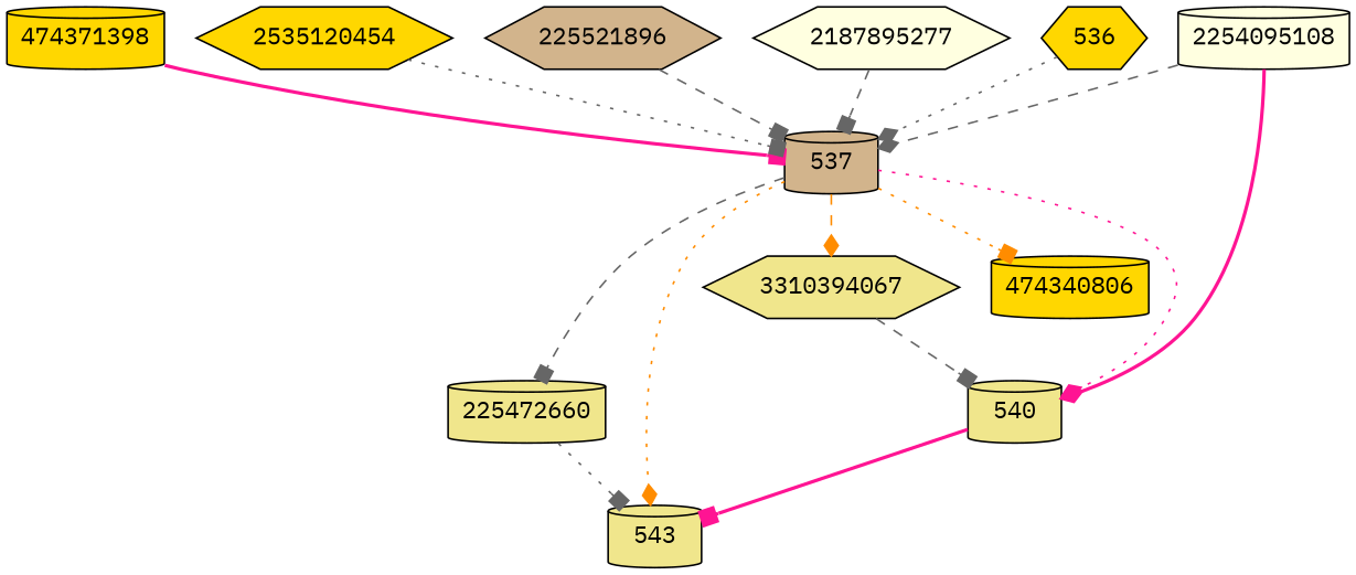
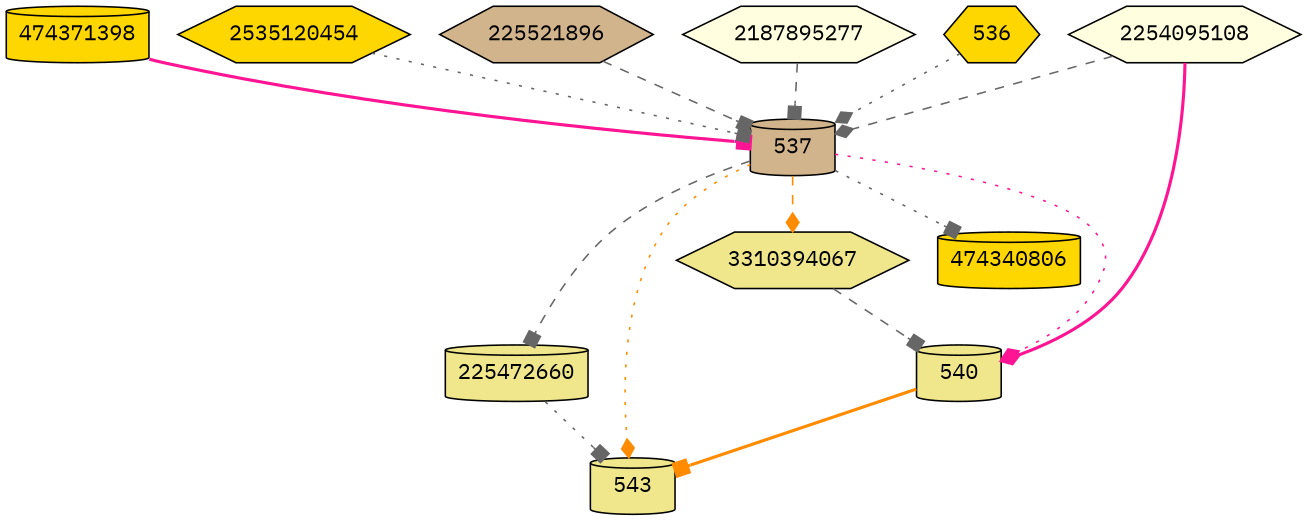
  strict digraph {
    fontname="IBM Plex Mono"
    node [fillcolor=khaki fontname="IBM Plex Mono" shape=hexagon style=filled]
    edge [arrowhead=box color=gray40 fontname="IBM Plex Mono" style=dashed]
-   2254095108 [fillcolor=lightyellow shape=cylinder]
+   2254095108 [fillcolor=lightyellow]
    537 [fillcolor=tan shape=cylinder]
    540 [shape=cylinder]
    3310394067
    225472660 [shape=cylinder]
    543 [shape=cylinder]
    n7 [fillcolor=gold label=474340806 shape=cylinder]
    474371398 [fillcolor=gold shape=cylinder]
    2535120454 [fillcolor=gold]
    225521896 [fillcolor=tan]
    2187895277 [fillcolor=lightyellow]
    n12 [fillcolor=gold label=536]
    2254095108 -> 537 [arrowhead=diamond]
    2254095108 -> 540 [arrowhead=diamond color=deeppink style=bold]
    537 -> 540 [arrowhead=diamond color=deeppink style=dotted]
    537 -> 3310394067 [arrowhead=diamond color=darkorange]
    537 -> 225472660
    537 -> 543 [arrowhead=diamond color=darkorange style=dotted]
-   537 -> n7 [color=darkorange style=dotted]
-   540 -> 543 [color=deeppink style=bold]
+   537 -> n7 [style=dotted]
+   540 -> 543 [color=darkorange style=bold]
    3310394067 -> 540
    225472660 -> 543 [style=dotted]
    474371398 -> 537 [color=deeppink style=bold]
    2535120454 -> 537 [style=dotted]
    225521896 -> 537
    2187895277 -> 537
    n12 -> 537 [arrowhead=diamond style=dotted]
  }
